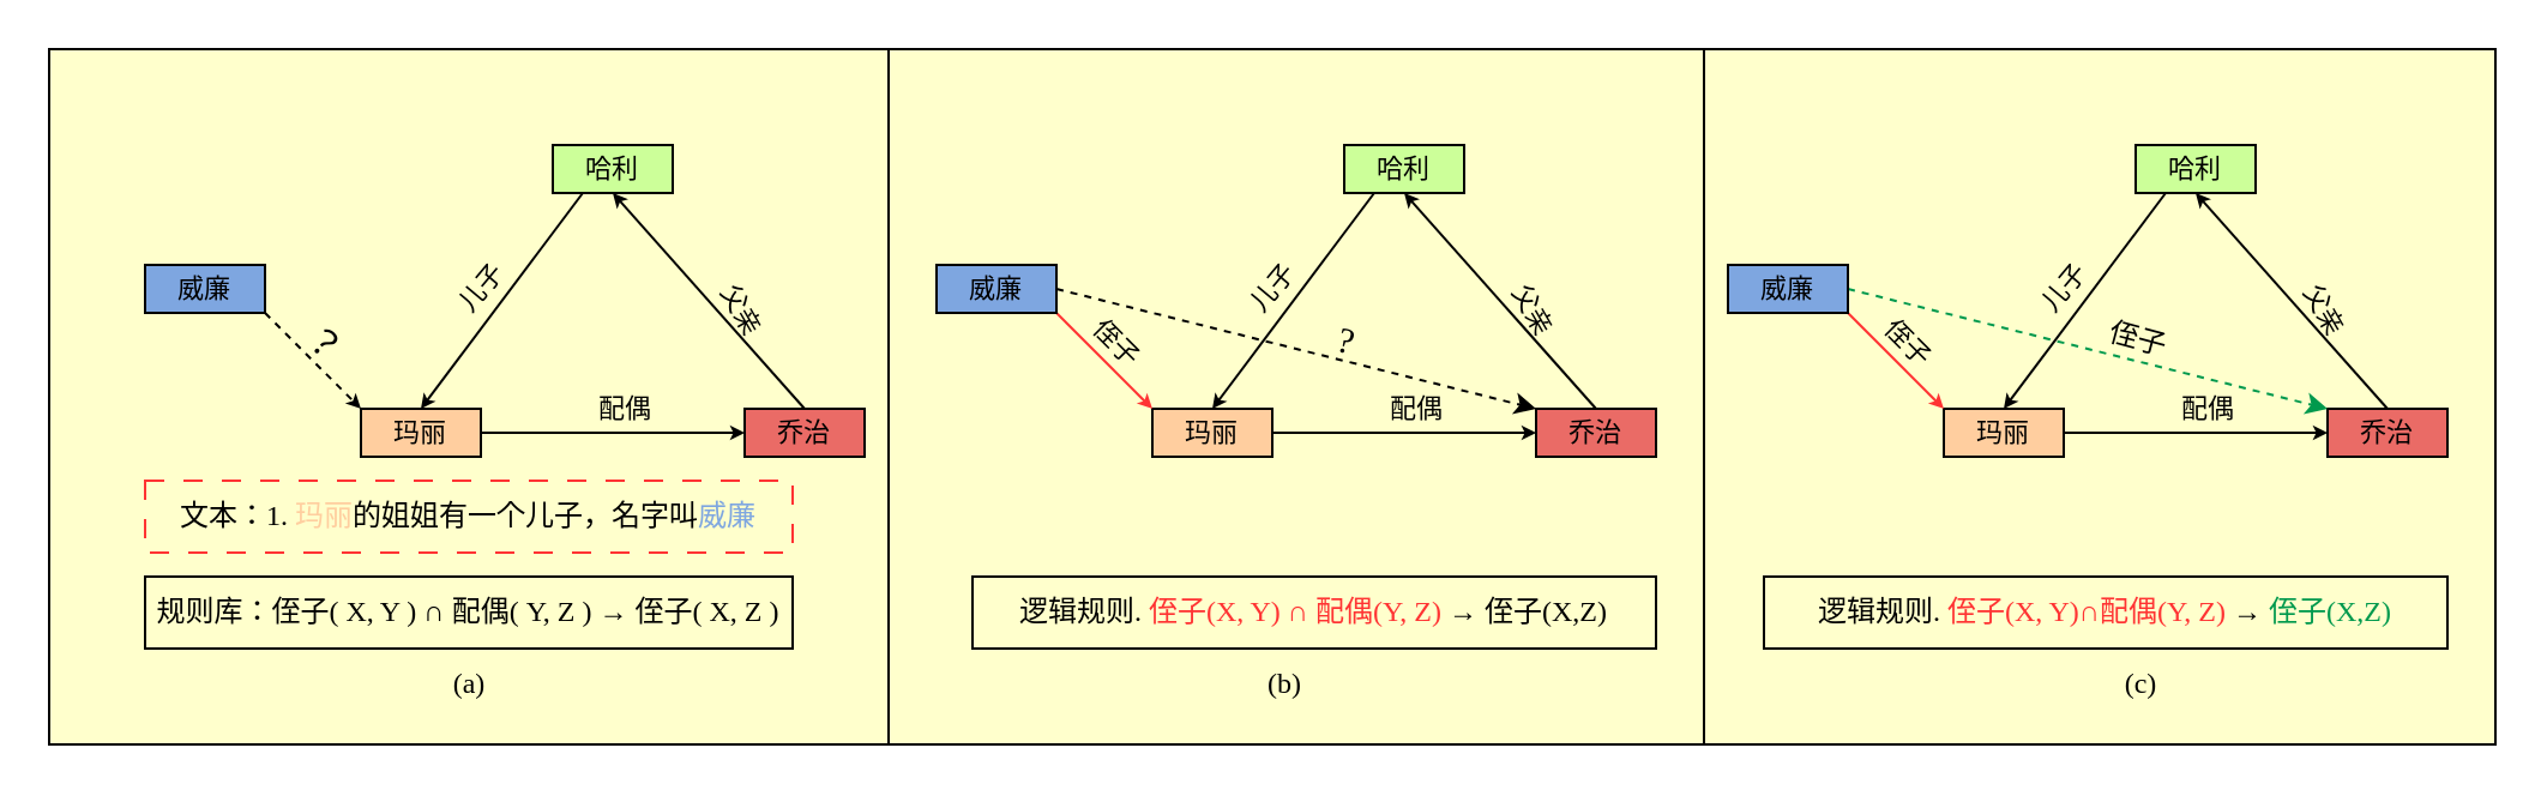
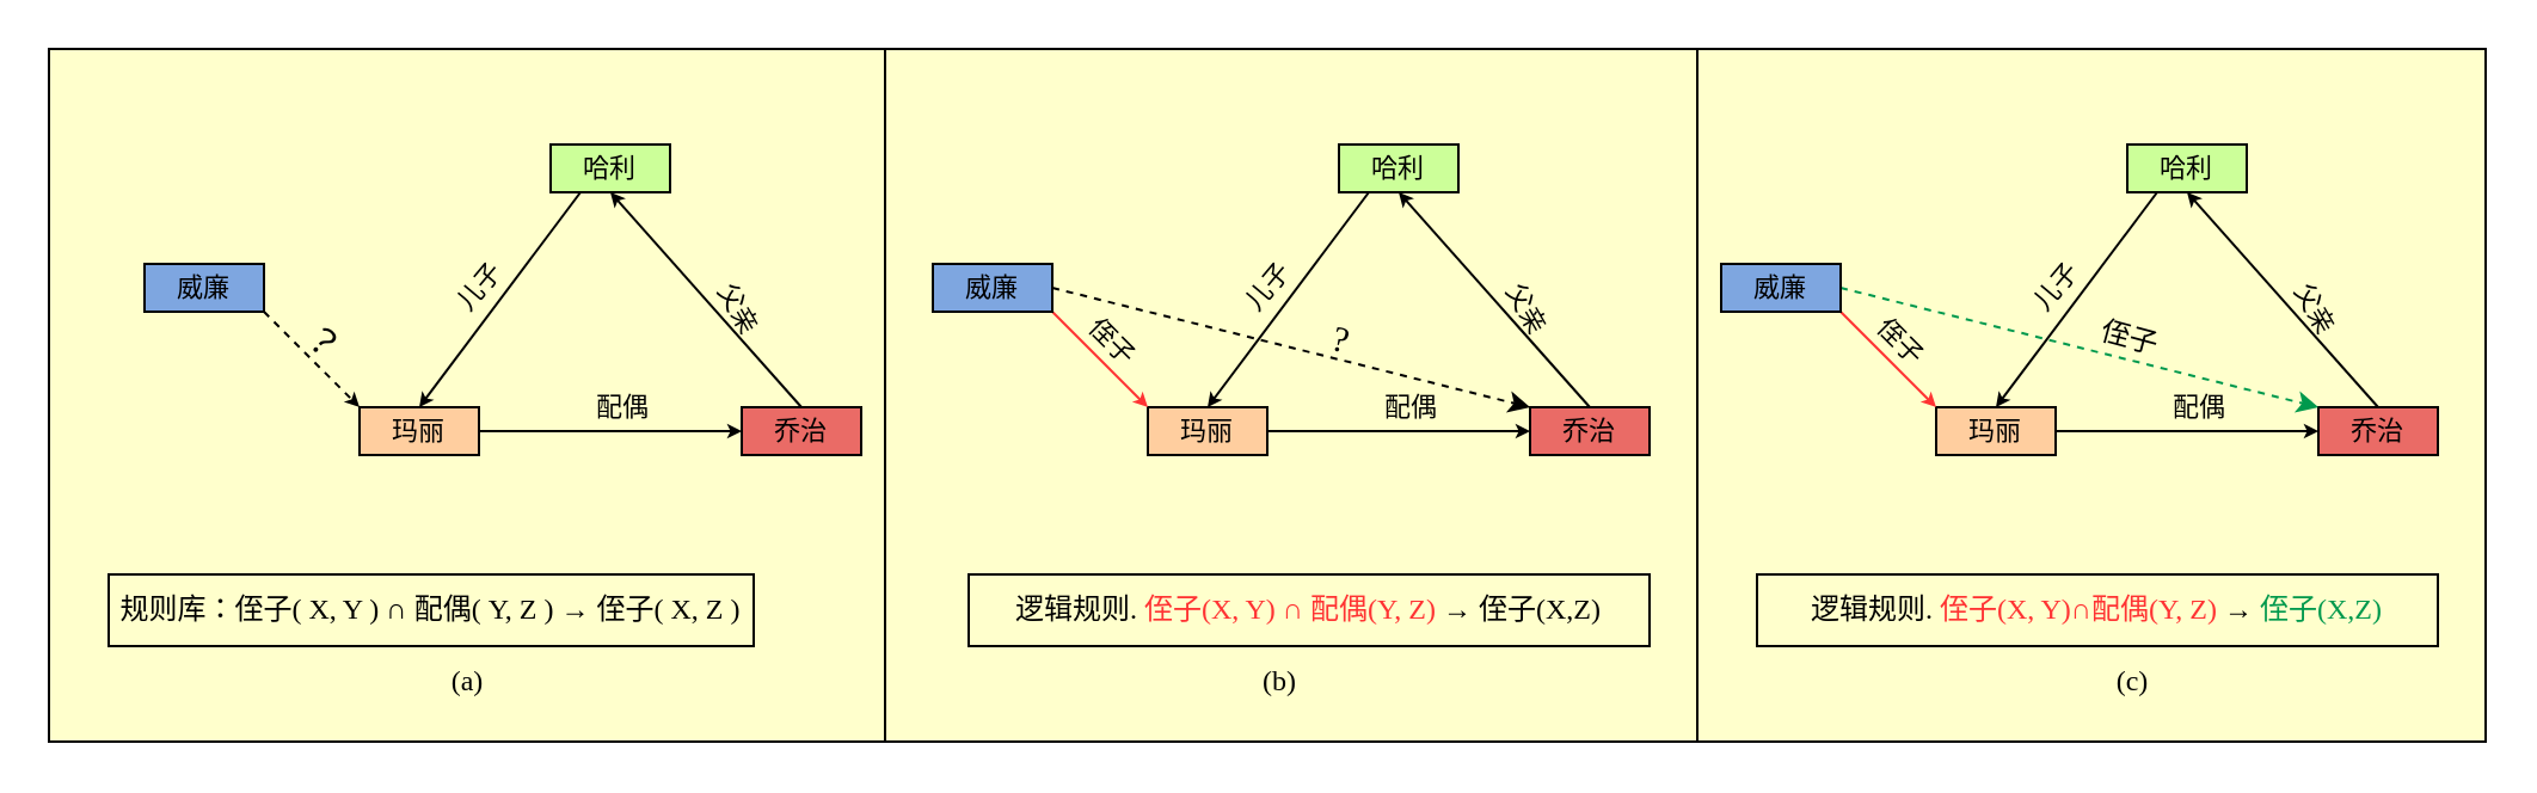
  <mxCell id="0" />
  <mxCell id="1" parent="0" />
  <mxCell id="2" value="" style="rounded=0;whiteSpace=wrap;html=1;fontStyle=0;fillColor=#FFFFCC;glass=0;fontFamily=宋体-简;" parent="1" vertex="1"><mxGeometry x="20" y="20" width="350" height="290" as="geometry" /></mxCell>
  <mxCell id="3" style="edgeStyle=none;shape=connector;rounded=0;orthogonalLoop=1;jettySize=auto;html=1;exitX=0.5;exitY=0;exitDx=0;exitDy=0;entryX=0.5;entryY=1;entryDx=0;entryDy=0;strokeColor=default;align=center;verticalAlign=middle;fontFamily=宋体-简;fontSize=11;fontColor=default;labelBackgroundColor=default;endArrow=classic;endSize=3;fontStyle=0" parent="1" source="5" target="13" edge="1"><mxGeometry relative="1" as="geometry" /></mxCell>
  <mxCell id="4" value="父亲" style="edgeLabel;html=1;align=center;verticalAlign=middle;resizable=0;points=[];fontFamily=宋体-简;fontSize=11;fontColor=default;labelBackgroundColor=none;fontStyle=0;rotation=60;" parent="3" vertex="1" connectable="0"><mxGeometry x="0.038" y="2" relative="1" as="geometry"><mxPoint x="17" y="3" as="offset" /></mxGeometry></mxCell>
  <mxCell id="5" value="乔治" style="rounded=0;whiteSpace=wrap;html=1;fontFamily=宋体-简;fontSize=11;fontColor=default;labelBackgroundColor=none;fontStyle=0;fillColor=#EA6B66;" parent="1" vertex="1"><mxGeometry x="310" y="170" width="50" height="20" as="geometry" /></mxCell>
  <mxCell id="6" value="配偶" style="edgeStyle=none;shape=connector;rounded=0;orthogonalLoop=1;jettySize=auto;html=1;exitX=1;exitY=0.5;exitDx=0;exitDy=0;entryX=0;entryY=0.5;entryDx=0;entryDy=0;strokeColor=default;align=center;verticalAlign=middle;fontFamily=宋体-简;fontSize=11;fontColor=default;labelBackgroundColor=none;endArrow=classic;endSize=3;fontStyle=0" parent="1" source="7" target="5" edge="1"><mxGeometry x="0.091" y="10" relative="1" as="geometry"><mxPoint as="offset" /></mxGeometry></mxCell>
  <mxCell id="7" value="&lt;font&gt;&lt;span style=&quot;caret-color: rgb(255, 102, 102); color: rgb(0, 0, 0);&quot;&gt;玛丽&lt;/span&gt;&lt;/font&gt;" style="rounded=0;whiteSpace=wrap;html=1;fontFamily=宋体-简;fontSize=11;fontColor=default;labelBackgroundColor=none;fontStyle=0;strokeColor=default;fillColor=#FFCE9F;" parent="1" vertex="1"><mxGeometry x="150" y="170" width="50" height="20" as="geometry" /></mxCell>
  <mxCell id="8" style="edgeStyle=none;shape=connector;rounded=0;orthogonalLoop=1;jettySize=auto;html=1;exitX=1;exitY=1;exitDx=0;exitDy=0;entryX=0;entryY=0;entryDx=0;entryDy=0;strokeColor=default;align=center;verticalAlign=middle;fontFamily=宋体-简;fontSize=11;fontColor=default;labelBackgroundColor=default;endArrow=classic;endSize=3;fontStyle=0;dashed=1;" parent="1" source="10" target="7" edge="1"><mxGeometry relative="1" as="geometry" /></mxCell>
  <mxCell id="9" value="&lt;font style=&quot;font-size: 15px;&quot;&gt;？&lt;/font&gt;" style="edgeLabel;html=1;align=center;verticalAlign=middle;resizable=0;points=[];fontFamily=宋体-简;fontSize=11;fontColor=default;labelBackgroundColor=none;fontStyle=0;rotation=40;" parent="8" vertex="1" connectable="0"><mxGeometry x="0.229" relative="1" as="geometry"><mxPoint y="-13" as="offset" /></mxGeometry></mxCell>
  <mxCell id="10" value="威廉" style="rounded=0;whiteSpace=wrap;html=1;fontFamily=宋体-简;fontSize=11;fontColor=default;labelBackgroundColor=none;fontStyle=0;fillColor=#7EA6E0;" parent="1" vertex="1"><mxGeometry x="60" y="110" width="50" height="20" as="geometry" /></mxCell>
  <mxCell id="11" style="edgeStyle=none;shape=connector;rounded=0;orthogonalLoop=1;jettySize=auto;html=1;exitX=0.25;exitY=1;exitDx=0;exitDy=0;entryX=0.5;entryY=0;entryDx=0;entryDy=0;strokeColor=default;align=center;verticalAlign=middle;fontFamily=宋体-简;fontSize=11;fontColor=default;labelBackgroundColor=default;endArrow=classic;endSize=3;fontStyle=0" parent="1" source="13" target="7" edge="1"><mxGeometry relative="1" as="geometry" /></mxCell>
  <mxCell id="12" value="儿子" style="edgeLabel;html=1;align=center;verticalAlign=middle;resizable=0;points=[];fontFamily=宋体-简;fontSize=11;fontColor=default;labelBackgroundColor=none;fontStyle=0;rotation=-50;" parent="11" vertex="1" connectable="0"><mxGeometry x="-0.075" y="-1" relative="1" as="geometry"><mxPoint x="-11" y="-1" as="offset" /></mxGeometry></mxCell>
  <mxCell id="13" value="哈利" style="rounded=0;whiteSpace=wrap;html=1;fontFamily=宋体-简;fontSize=11;fontColor=default;labelBackgroundColor=none;fontStyle=0;fillColor=#CCFF99;" parent="1" vertex="1"><mxGeometry x="230" y="60" width="50" height="20" as="geometry" /></mxCell>
  <mxCell id="14" value="" style="rounded=0;whiteSpace=wrap;html=1;fontStyle=0;fillColor=#FFFFCC;fontFamily=宋体-简;" parent="1" vertex="1"><mxGeometry x="370" y="20" width="340" height="290" as="geometry" /></mxCell>
  <mxCell id="15" style="edgeStyle=none;shape=connector;rounded=0;orthogonalLoop=1;jettySize=auto;html=1;exitX=0.5;exitY=0;exitDx=0;exitDy=0;entryX=0.5;entryY=1;entryDx=0;entryDy=0;strokeColor=default;align=center;verticalAlign=middle;fontFamily=宋体-简;fontSize=11;fontColor=default;labelBackgroundColor=default;endArrow=classic;endSize=3;fontStyle=0" parent="1" source="17" target="27" edge="1"><mxGeometry relative="1" as="geometry" /></mxCell>
  <mxCell id="16" value="父亲" style="edgeLabel;html=1;align=center;verticalAlign=middle;resizable=0;points=[];fontFamily=宋体-简;fontSize=11;fontColor=default;labelBackgroundColor=none;fontStyle=0;rotation=60;" parent="15" vertex="1" connectable="0"><mxGeometry x="0.038" y="2" relative="1" as="geometry"><mxPoint x="17" y="3" as="offset" /></mxGeometry></mxCell>
  <mxCell id="17" value="乔治" style="rounded=0;whiteSpace=wrap;html=1;fontFamily=宋体-简;fontSize=11;fontColor=default;labelBackgroundColor=none;fontStyle=0;fillColor=#EA6B66;" parent="1" vertex="1"><mxGeometry x="640" y="170" width="50" height="20" as="geometry" /></mxCell>
  <mxCell id="18" value="配偶" style="edgeStyle=none;shape=connector;rounded=0;orthogonalLoop=1;jettySize=auto;html=1;exitX=1;exitY=0.5;exitDx=0;exitDy=0;entryX=0;entryY=0.5;entryDx=0;entryDy=0;strokeColor=default;align=center;verticalAlign=middle;fontFamily=宋体-简;fontSize=11;fontColor=default;labelBackgroundColor=none;endArrow=classic;endSize=3;fontStyle=0" parent="1" source="19" target="17" edge="1"><mxGeometry x="0.091" y="10" relative="1" as="geometry"><mxPoint as="offset" /></mxGeometry></mxCell>
  <mxCell id="19" value="&lt;font&gt;&lt;span style=&quot;caret-color: rgb(255, 102, 102); color: rgb(0, 0, 0);&quot;&gt;玛丽&lt;/span&gt;&lt;/font&gt;" style="rounded=0;whiteSpace=wrap;html=1;fontFamily=宋体-简;fontSize=11;fontColor=default;labelBackgroundColor=none;fontStyle=0;strokeColor=default;fillColor=#FFCE9F;" parent="1" vertex="1"><mxGeometry x="480" y="170" width="50" height="20" as="geometry" /></mxCell>
  <mxCell id="20" style="edgeStyle=none;shape=connector;rounded=0;orthogonalLoop=1;jettySize=auto;html=1;exitX=1;exitY=1;exitDx=0;exitDy=0;entryX=0;entryY=0;entryDx=0;entryDy=0;strokeColor=#FF3333;align=center;verticalAlign=middle;fontFamily=宋体-简;fontSize=11;fontColor=default;labelBackgroundColor=default;endArrow=classic;endSize=3;fontStyle=0;" parent="1" source="24" target="19" edge="1"><mxGeometry relative="1" as="geometry" /></mxCell>
  <mxCell id="21" value="&lt;span&gt;侄子&lt;/span&gt;" style="edgeLabel;html=1;align=center;verticalAlign=middle;resizable=0;points=[];fontFamily=宋体-简;fontSize=11;fontColor=default;labelBackgroundColor=none;fontStyle=0;rotation=45;" parent="20" vertex="1" connectable="0"><mxGeometry x="0.229" relative="1" as="geometry"><mxPoint y="-13" as="offset" /></mxGeometry></mxCell>
  <mxCell id="22" style="rounded=0;orthogonalLoop=1;jettySize=auto;html=1;exitX=1;exitY=0.5;exitDx=0;exitDy=0;entryX=0;entryY=0;entryDx=0;entryDy=0;dashed=1;labelBackgroundColor=none;fontFamily=宋体-简;fontStyle=0" parent="1" source="24" target="17" edge="1"><mxGeometry relative="1" as="geometry" /></mxCell>
  <mxCell id="23" value="?" style="edgeLabel;html=1;align=center;verticalAlign=middle;resizable=0;points=[];labelBackgroundColor=none;rotation=15;fontSize=15;fontFamily=宋体-简;fontStyle=0" parent="22" vertex="1" connectable="0"><mxGeometry x="0.161" y="-1" relative="1" as="geometry"><mxPoint x="4" y="-10" as="offset" /></mxGeometry></mxCell>
  <mxCell id="24" value="威廉" style="rounded=0;whiteSpace=wrap;html=1;fontFamily=宋体-简;fontSize=11;fontColor=default;labelBackgroundColor=none;fontStyle=0;fillColor=#7EA6E0;" parent="1" vertex="1"><mxGeometry x="390" y="110" width="50" height="20" as="geometry" /></mxCell>
  <mxCell id="25" style="edgeStyle=none;shape=connector;rounded=0;orthogonalLoop=1;jettySize=auto;html=1;exitX=0.25;exitY=1;exitDx=0;exitDy=0;entryX=0.5;entryY=0;entryDx=0;entryDy=0;strokeColor=default;align=center;verticalAlign=middle;fontFamily=宋体-简;fontSize=11;fontColor=default;labelBackgroundColor=default;endArrow=classic;endSize=3;fontStyle=0" parent="1" source="27" target="19" edge="1"><mxGeometry relative="1" as="geometry" /></mxCell>
  <mxCell id="26" value="儿子" style="edgeLabel;html=1;align=center;verticalAlign=middle;resizable=0;points=[];fontFamily=宋体-简;fontSize=11;fontColor=default;labelBackgroundColor=none;fontStyle=0;rotation=-50;" parent="25" vertex="1" connectable="0"><mxGeometry x="-0.075" y="-1" relative="1" as="geometry"><mxPoint x="-11" y="-1" as="offset" /></mxGeometry></mxCell>
  <mxCell id="27" value="哈利" style="rounded=0;whiteSpace=wrap;html=1;fontFamily=宋体-简;fontSize=11;fontColor=default;labelBackgroundColor=none;fontStyle=0;fillColor=#CCFF99;" parent="1" vertex="1"><mxGeometry x="560" y="60" width="50" height="20" as="geometry" /></mxCell>
- <mxCell id="28" value="&lt;span&gt;&lt;span style=&quot;color: rgb(0, 0, 0);&quot;&gt;文本：1. &lt;/span&gt;&lt;span style=&quot;color: rgb(255, 206, 159);&quot;&gt;玛丽&lt;/span&gt;的姐姐有一个儿子，名字叫&lt;span style=&quot;color: rgb(126, 166, 224);&quot;&gt;威廉&lt;/span&gt;&lt;/span&gt;" style="text;html=1;align=center;verticalAlign=middle;whiteSpace=wrap;rounded=0;strokeColor=#FF3333;dashed=1;dashPattern=8 8;strokeWidth=1;fontFamily=宋体-简;fontStyle=0" parent="1" vertex="1"><mxGeometry x="60" y="200" width="270" height="30" as="geometry" /></mxCell>
  <mxCell id="29" value="&lt;span&gt;&lt;span style=&quot;color: rgb(0, 0, 0);&quot;&gt;逻辑规则.&amp;nbsp;&lt;/span&gt;&lt;/span&gt;&lt;span&gt;&lt;span style=&quot;color: rgb(255, 51, 51);&quot;&gt;侄子(X, Y) ∩ 配偶(Y, Z)&lt;/span&gt;&amp;nbsp;&lt;span style=&quot;text-align: start;&quot;&gt;→ 侄子(X,Z)&lt;/span&gt;&lt;/span&gt;" style="text;html=1;align=center;verticalAlign=middle;whiteSpace=wrap;rounded=0;strokeColor=default;strokeWidth=1;fontFamily=宋体-简;fontStyle=0" parent="1" vertex="1"><mxGeometry x="405" y="240" width="285" height="30" as="geometry" /></mxCell>
- <mxCell id="30" value="&lt;font&gt;&lt;span&gt;规则库：侄子( X, Y ) ∩ 配偶( Y, Z )&amp;nbsp;&lt;span style=&quot;text-align: start;&quot;&gt;→ 侄子( X, Z )&lt;/span&gt;&lt;/span&gt;&lt;/font&gt;" style="text;html=1;align=center;verticalAlign=middle;whiteSpace=wrap;rounded=0;strokeColor=default;strokeWidth=1;fontFamily=宋体-简;fontStyle=0" parent="1" vertex="1"><mxGeometry x="60" y="240" width="270" height="30" as="geometry" /></mxCell>
+ <mxCell id="30" value="&lt;font&gt;&lt;span&gt;规则库：侄子( X, Y ) ∩ 配偶( Y, Z )&amp;nbsp;&lt;span style=&quot;text-align: start;&quot;&gt;→ 侄子( X, Z )&lt;/span&gt;&lt;/span&gt;&lt;/font&gt;" style="text;html=1;align=center;verticalAlign=middle;whiteSpace=wrap;rounded=0;strokeColor=default;strokeWidth=1;fontFamily=宋体-简;fontStyle=0" parent="1" vertex="1"><mxGeometry x="45" y="240" width="270" height="30" as="geometry" /></mxCell>
  <mxCell id="31" value="" style="rounded=0;whiteSpace=wrap;html=1;fontStyle=0;fillColor=#FFFFCC;fontFamily=宋体-简;" parent="1" vertex="1"><mxGeometry x="710" y="20" width="330" height="290" as="geometry" /></mxCell>
  <mxCell id="32" style="edgeStyle=none;shape=connector;rounded=0;orthogonalLoop=1;jettySize=auto;html=1;exitX=0.5;exitY=0;exitDx=0;exitDy=0;entryX=0.5;entryY=1;entryDx=0;entryDy=0;strokeColor=default;align=center;verticalAlign=middle;fontFamily=宋体-简;fontSize=11;fontColor=default;labelBackgroundColor=default;endArrow=classic;endSize=3;fontStyle=0" parent="1" source="34" target="44" edge="1"><mxGeometry relative="1" as="geometry" /></mxCell>
  <mxCell id="33" value="父亲" style="edgeLabel;html=1;align=center;verticalAlign=middle;resizable=0;points=[];fontFamily=宋体-简;fontSize=11;fontColor=default;labelBackgroundColor=none;fontStyle=0;rotation=60;" parent="32" vertex="1" connectable="0"><mxGeometry x="0.038" y="2" relative="1" as="geometry"><mxPoint x="17" y="3" as="offset" /></mxGeometry></mxCell>
  <mxCell id="34" value="乔治" style="rounded=0;whiteSpace=wrap;html=1;fontFamily=宋体-简;fontSize=11;fontColor=default;labelBackgroundColor=none;fontStyle=0;fillColor=#EA6B66;" parent="1" vertex="1"><mxGeometry x="970" y="170" width="50" height="20" as="geometry" /></mxCell>
  <mxCell id="35" value="配偶" style="edgeStyle=none;shape=connector;rounded=0;orthogonalLoop=1;jettySize=auto;html=1;exitX=1;exitY=0.5;exitDx=0;exitDy=0;entryX=0;entryY=0.5;entryDx=0;entryDy=0;strokeColor=default;align=center;verticalAlign=middle;fontFamily=宋体-简;fontSize=11;fontColor=default;labelBackgroundColor=none;endArrow=classic;endSize=3;fontStyle=0" parent="1" source="36" target="34" edge="1"><mxGeometry x="0.091" y="10" relative="1" as="geometry"><mxPoint as="offset" /></mxGeometry></mxCell>
  <mxCell id="36" value="&lt;font&gt;&lt;span style=&quot;caret-color: rgb(255, 102, 102); color: rgb(0, 0, 0);&quot;&gt;玛丽&lt;/span&gt;&lt;/font&gt;" style="rounded=0;whiteSpace=wrap;html=1;fontFamily=宋体-简;fontSize=11;fontColor=default;labelBackgroundColor=none;fontStyle=0;strokeColor=default;fillColor=#FFCE9F;" parent="1" vertex="1"><mxGeometry x="810" y="170" width="50" height="20" as="geometry" /></mxCell>
  <mxCell id="37" style="edgeStyle=none;shape=connector;rounded=0;orthogonalLoop=1;jettySize=auto;html=1;exitX=1;exitY=1;exitDx=0;exitDy=0;entryX=0;entryY=0;entryDx=0;entryDy=0;strokeColor=#FF3333;align=center;verticalAlign=middle;fontFamily=宋体-简;fontSize=11;fontColor=default;labelBackgroundColor=default;endArrow=classic;endSize=3;fontStyle=0;" parent="1" source="41" target="36" edge="1"><mxGeometry relative="1" as="geometry" /></mxCell>
  <mxCell id="38" value="&lt;span&gt;侄子&lt;/span&gt;" style="edgeLabel;html=1;align=center;verticalAlign=middle;resizable=0;points=[];fontFamily=宋体-简;fontSize=11;fontColor=default;labelBackgroundColor=none;fontStyle=0;rotation=45;" parent="37" vertex="1" connectable="0"><mxGeometry x="0.229" relative="1" as="geometry"><mxPoint y="-13" as="offset" /></mxGeometry></mxCell>
  <mxCell id="39" style="rounded=0;orthogonalLoop=1;jettySize=auto;html=1;exitX=1;exitY=0.5;exitDx=0;exitDy=0;entryX=0;entryY=0;entryDx=0;entryDy=0;dashed=1;labelBackgroundColor=none;strokeColor=#00994D;fontFamily=宋体-简;fontStyle=0" parent="1" source="41" target="34" edge="1"><mxGeometry relative="1" as="geometry" /></mxCell>
  <mxCell id="40" value="侄子" style="edgeLabel;html=1;align=center;verticalAlign=middle;resizable=0;points=[];labelBackgroundColor=none;rotation=15;fontSize=12;fontFamily=宋体-简;fontStyle=0" parent="39" vertex="1" connectable="0"><mxGeometry x="0.161" y="-1" relative="1" as="geometry"><mxPoint x="4" y="-10" as="offset" /></mxGeometry></mxCell>
  <mxCell id="41" value="威廉" style="rounded=0;whiteSpace=wrap;html=1;fontFamily=宋体-简;fontSize=11;fontColor=default;labelBackgroundColor=none;fontStyle=0;fillColor=#7EA6E0;" parent="1" vertex="1"><mxGeometry x="720" y="110" width="50" height="20" as="geometry" /></mxCell>
  <mxCell id="42" style="edgeStyle=none;shape=connector;rounded=0;orthogonalLoop=1;jettySize=auto;html=1;exitX=0.25;exitY=1;exitDx=0;exitDy=0;entryX=0.5;entryY=0;entryDx=0;entryDy=0;strokeColor=default;align=center;verticalAlign=middle;fontFamily=宋体-简;fontSize=11;fontColor=default;labelBackgroundColor=default;endArrow=classic;endSize=3;fontStyle=0" parent="1" source="44" target="36" edge="1"><mxGeometry relative="1" as="geometry" /></mxCell>
  <mxCell id="43" value="儿子" style="edgeLabel;html=1;align=center;verticalAlign=middle;resizable=0;points=[];fontFamily=宋体-简;fontSize=11;fontColor=default;labelBackgroundColor=none;fontStyle=0;rotation=-50;" parent="42" vertex="1" connectable="0"><mxGeometry x="-0.075" y="-1" relative="1" as="geometry"><mxPoint x="-11" y="-1" as="offset" /></mxGeometry></mxCell>
  <mxCell id="44" value="哈利" style="rounded=0;whiteSpace=wrap;html=1;fontFamily=宋体-简;fontSize=11;fontColor=default;labelBackgroundColor=none;fontStyle=0;fillColor=#CCFF99;" parent="1" vertex="1"><mxGeometry x="890" y="60" width="50" height="20" as="geometry" /></mxCell>
  <mxCell id="45" value="&lt;span&gt;&lt;span style=&quot;color: rgb(0, 0, 0);&quot;&gt;逻辑规则.&amp;nbsp;&lt;/span&gt;&lt;/span&gt;&lt;span&gt;&lt;span style=&quot;color: rgb(255, 51, 51);&quot;&gt;侄子(X, Y)∩配偶(Y, Z)&lt;/span&gt;&amp;nbsp;&lt;span style=&quot;text-align: start;&quot;&gt;→ &lt;span style=&quot;color: rgb(0, 153, 77);&quot;&gt;侄子(X,Z)&lt;/span&gt;&lt;/span&gt;&lt;/span&gt;" style="text;html=1;align=center;verticalAlign=middle;whiteSpace=wrap;rounded=0;strokeColor=default;strokeWidth=1;fontFamily=宋体-简;fontStyle=0" parent="1" vertex="1"><mxGeometry x="735" y="240" width="285" height="30" as="geometry" /></mxCell>
  <mxCell id="46" value="(a)" style="text;html=1;align=center;verticalAlign=middle;whiteSpace=wrap;rounded=0;fontFamily=宋体-简;fontStyle=0" parent="1" vertex="1"><mxGeometry x="162.5" y="280" width="65" height="10" as="geometry" /></mxCell>
  <mxCell id="47" value="(b)" style="text;html=1;align=center;verticalAlign=middle;whiteSpace=wrap;rounded=0;fontFamily=宋体-简;fontStyle=0" parent="1" vertex="1"><mxGeometry x="502.5" y="280" width="65" height="10" as="geometry" /></mxCell>
  <mxCell id="48" value="(c)" style="text;html=1;align=center;verticalAlign=middle;whiteSpace=wrap;rounded=0;fontFamily=宋体-简;fontStyle=0" parent="1" vertex="1"><mxGeometry x="860" y="280" width="65" height="10" as="geometry" /></mxCell>
